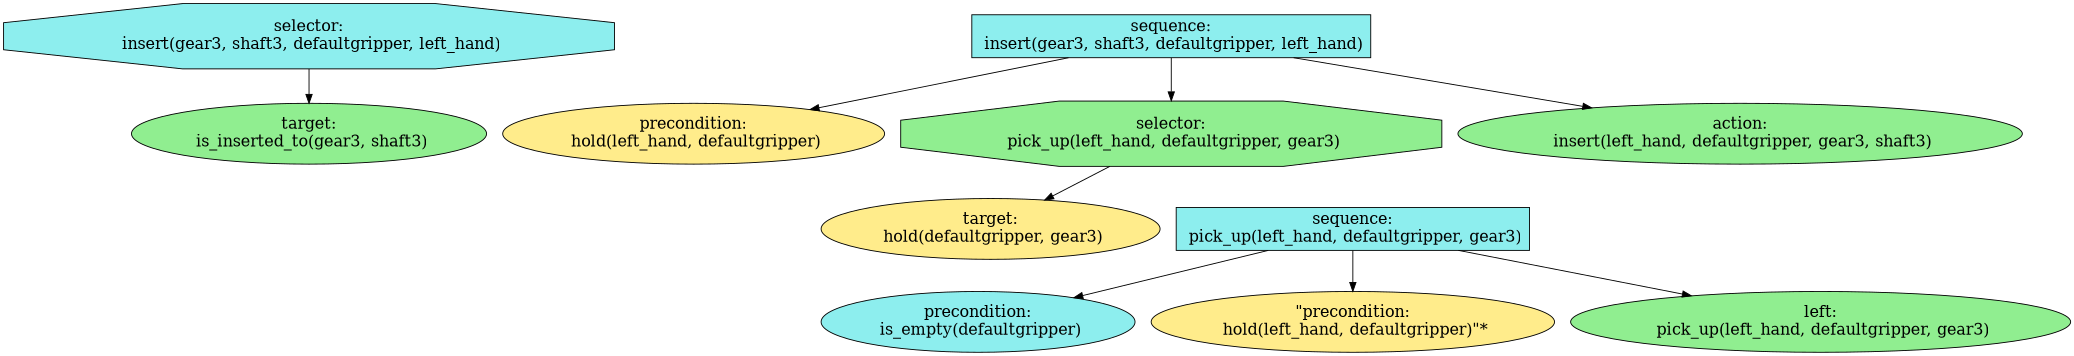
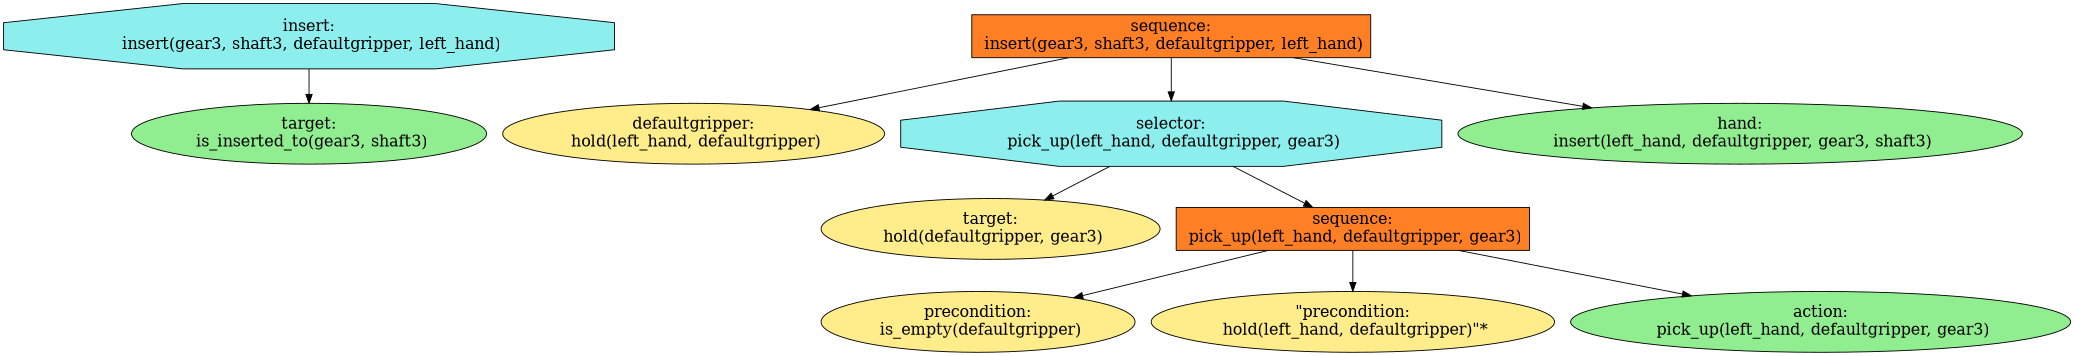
  digraph {
    fontname="times-roman"
    ordering=out
    node [fillcolor=lightgoldenrod1 fontcolor=black fontname="times-roman" fontsize=18 shape=ellipse style=filled]
    edge [fontname="times-roman"]
-   n1 [fillcolor=darkslategray2 label="selector:\n insert(gear3, shaft3, defaultgripper, left_hand)" shape=octagon]
+   n1 [fillcolor=darkslategray2 label="insert:\n insert(gear3, shaft3, defaultgripper, left_hand)" shape=octagon]
    n2 [fillcolor=lightgreen label="target:\n is_inserted_to(gear3, shaft3)"]
-   n3 [fillcolor=darkslategray2 label="sequence:\n insert(gear3, shaft3, defaultgripper, left_hand)" shape=box]
-   n4 [label="precondition:\n hold(left_hand, defaultgripper)"]
-   n5 [fillcolor=lightgreen label="selector:\n pick_up(left_hand, defaultgripper, gear3)" shape=octagon]
-   n6 [fillcolor=lightgreen label="action:\n insert(left_hand, defaultgripper, gear3, shaft3)"]
+   n3 [fillcolor=chocolate1 label="sequence:\n insert(gear3, shaft3, defaultgripper, left_hand)" shape=box]
+   n4 [label="defaultgripper:\n hold(left_hand, defaultgripper)"]
+   n5 [fillcolor=darkslategray2 label="selector:\n pick_up(left_hand, defaultgripper, gear3)" shape=octagon]
+   n6 [fillcolor=lightgreen label="hand:\n insert(left_hand, defaultgripper, gear3, shaft3)"]
    n7 [label="target:\n hold(defaultgripper, gear3)"]
-   n8 [fillcolor=darkslategray2 label="sequence:\n pick_up(left_hand, defaultgripper, gear3)" shape=box]
-   n9 [fillcolor=darkslategray2 label="precondition:\n is_empty(defaultgripper)"]
+   n8 [fillcolor=chocolate1 label="sequence:\n pick_up(left_hand, defaultgripper, gear3)" shape=box]
+   n9 [label="precondition:\n is_empty(defaultgripper)"]
    n10 [label="\"precondition:\n hold(left_hand, defaultgripper)\"*"]
-   n11 [fillcolor=lightgreen label="left:\n pick_up(left_hand, defaultgripper, gear3)"]
+   n11 [fillcolor=lightgreen label="action:\n pick_up(left_hand, defaultgripper, gear3)"]
    n1 -> n2
    n3 -> n4
    n3 -> n5
    n3 -> n6
    n5 -> n7
+   n5 -> n8
    n8 -> n9
    n8 -> n10
    n8 -> n11
  }
